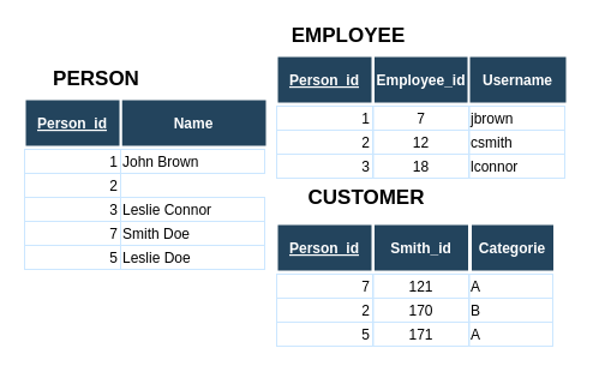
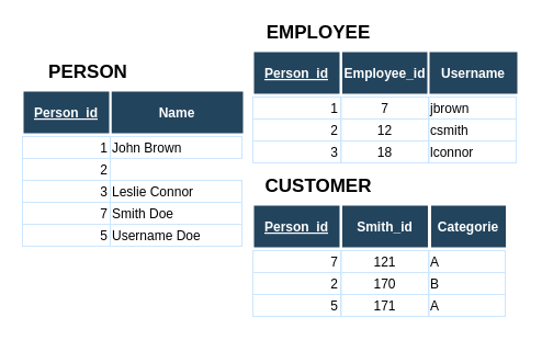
  <mxCell id="0" />
  <mxCell id="1" parent="0" />
  <mxCell id="2" value="7" style="strokeColor=#CCE7FF;fillColor=none;" parent="1" vertex="1"><mxGeometry x="310.5" y="88" width="80.0" height="20" as="geometry" /></mxCell>
  <mxCell id="3" value="12" style="strokeColor=#CCE7FF;fillColor=none;" parent="1" vertex="1"><mxGeometry x="310.5" y="108" width="80.0" height="20" as="geometry" /></mxCell>
  <mxCell id="4" value="18" style="strokeColor=#CCE7FF;fillColor=none;" parent="1" vertex="1"><mxGeometry x="310.5" y="128" width="80.0" height="20" as="geometry" /></mxCell>
  <mxCell id="5" value="Employee_id" style="fillColor=#23445D;strokeColor=#FFFFFF;strokeWidth=2;fontColor=#FFFFFF;fontStyle=1" parent="1" vertex="1"><mxGeometry x="310.5" y="46" width="80.0" height="40.0" as="geometry" /></mxCell>
  <mxCell id="6" value="EMPLOYEE" style="text;html=1;strokeColor=none;fillColor=none;align=center;verticalAlign=middle;whiteSpace=wrap;rounded=0;strokeWidth=3;fontStyle=1;fontSize=17;" parent="1" vertex="1"><mxGeometry x="250" y="20" width="80" height="20" as="geometry" /></mxCell>
  <mxCell id="7" value="1" style="strokeColor=#CCE7FF;fillColor=none;align=right;" parent="1" vertex="1"><mxGeometry x="230" y="88" width="80.0" height="20" as="geometry" /></mxCell>
  <mxCell id="8" value="2" style="strokeColor=#CCE7FF;fillColor=none;align=right;" parent="1" vertex="1"><mxGeometry x="230" y="108" width="80.0" height="20" as="geometry" /></mxCell>
  <mxCell id="9" value="3" style="strokeColor=#CCE7FF;fillColor=none;align=right;" parent="1" vertex="1"><mxGeometry x="230" y="128" width="80.0" height="20" as="geometry" /></mxCell>
  <mxCell id="10" value="Person_id" style="fillColor=#23445D;strokeColor=#FFFFFF;strokeWidth=2;fontColor=#FFFFFF;fontStyle=5" parent="1" vertex="1"><mxGeometry x="230" y="46" width="80.0" height="40.0" as="geometry" /></mxCell>
  <mxCell id="11" value="jbrown" style="align=left;strokeColor=#CCE7FF;fillColor=none;" vertex="1" parent="1"><mxGeometry x="390" y="88" width="80" height="20" as="geometry" /></mxCell>
  <mxCell id="12" value="csmith" style="align=left;strokeColor=#CCE7FF;fillColor=none;" vertex="1" parent="1"><mxGeometry x="390" y="108" width="80" height="20" as="geometry" /></mxCell>
  <mxCell id="13" value="lconnor" style="align=left;strokeColor=#CCE7FF;fillColor=none;" vertex="1" parent="1"><mxGeometry x="390" y="128" width="80" height="20" as="geometry" /></mxCell>
  <mxCell id="14" value="Username" style="fillColor=#23445D;strokeColor=#FFFFFF;strokeWidth=2;fontColor=#FFFFFF;fontStyle=1" vertex="1" parent="1"><mxGeometry x="390" y="46" width="82" height="40" as="geometry" /></mxCell>
  <mxCell id="15" value="121" style="strokeColor=#CCE7FF;fillColor=none;" vertex="1" parent="1"><mxGeometry x="310.5" y="228" width="80.0" height="20" as="geometry" /></mxCell>
  <mxCell id="16" value="170" style="strokeColor=#CCE7FF;fillColor=none;" vertex="1" parent="1"><mxGeometry x="310.5" y="248" width="80.0" height="20" as="geometry" /></mxCell>
  <mxCell id="17" value="171" style="strokeColor=#CCE7FF;fillColor=none;" vertex="1" parent="1"><mxGeometry x="310.5" y="268" width="80.0" height="20" as="geometry" /></mxCell>
  <mxCell id="18" value="Smith_id" style="fillColor=#23445D;strokeColor=#FFFFFF;strokeWidth=2;fontColor=#FFFFFF;fontStyle=1" vertex="1" parent="1"><mxGeometry x="310.5" y="186" width="80.0" height="40.0" as="geometry" /></mxCell>
- <mxCell id="19" value="CUSTOMER" style="text;html=1;strokeColor=none;fillColor=none;align=center;verticalAlign=middle;whiteSpace=wrap;rounded=0;strokeWidth=3;fontStyle=1;fontSize=17;" vertex="1" parent="1"><mxGeometry x="265" y="155" width="80" height="20" as="geometry" /></mxCell>
+ <mxCell id="19" value="CUSTOMER" style="text;html=1;strokeColor=none;fillColor=none;align=center;verticalAlign=middle;whiteSpace=wrap;rounded=0;strokeWidth=3;fontStyle=1;fontSize=17;" vertex="1" parent="1"><mxGeometry x="250" y="160" width="80" height="20" as="geometry" /></mxCell>
  <mxCell id="20" value="7" style="strokeColor=#CCE7FF;fillColor=none;align=right;" vertex="1" parent="1"><mxGeometry x="230" y="228" width="80.0" height="20" as="geometry" /></mxCell>
  <mxCell id="21" value="2" style="strokeColor=#CCE7FF;fillColor=none;align=right;" vertex="1" parent="1"><mxGeometry x="230" y="248" width="80.0" height="20" as="geometry" /></mxCell>
  <mxCell id="22" value="5" style="strokeColor=#CCE7FF;fillColor=none;align=right;" vertex="1" parent="1"><mxGeometry x="230" y="268" width="80.0" height="20" as="geometry" /></mxCell>
  <mxCell id="23" value="Person_id" style="fillColor=#23445D;strokeColor=#FFFFFF;strokeWidth=2;fontColor=#FFFFFF;fontStyle=5" vertex="1" parent="1"><mxGeometry x="230" y="186" width="80.0" height="40.0" as="geometry" /></mxCell>
  <mxCell id="24" value="A" style="align=left;strokeColor=#CCE7FF;fillColor=none;" vertex="1" parent="1"><mxGeometry x="390" y="228" width="70" height="20" as="geometry" /></mxCell>
  <mxCell id="25" value="B" style="align=left;strokeColor=#CCE7FF;fillColor=none;" vertex="1" parent="1"><mxGeometry x="390" y="248" width="70" height="20" as="geometry" /></mxCell>
  <mxCell id="26" value="A" style="align=left;strokeColor=#CCE7FF;fillColor=none;" vertex="1" parent="1"><mxGeometry x="390" y="268" width="70" height="20" as="geometry" /></mxCell>
  <mxCell id="27" value="Categorie" style="fillColor=#23445D;strokeColor=#FFFFFF;strokeWidth=2;fontColor=#FFFFFF;fontStyle=1" vertex="1" parent="1"><mxGeometry x="391.5" y="186" width="70" height="40" as="geometry" /></mxCell>
  <mxCell id="28" value="John Brown" style="align=left;strokeColor=#CCE7FF;fillColor=none;" vertex="1" parent="1"><mxGeometry x="100" y="124" width="120" height="20" as="geometry" /></mxCell>
  <mxCell id="29" value="Leslie Connor" style="align=left;strokeColor=#CCE7FF;fillColor=none;" vertex="1" parent="1"><mxGeometry x="100" y="164" width="120" height="20" as="geometry" /></mxCell>
  <mxCell id="30" value="Name" style="fillColor=#23445D;strokeColor=#FFFFFF;strokeWidth=2;fontColor=#FFFFFF;fontStyle=1" vertex="1" parent="1"><mxGeometry x="100" y="82" width="122" height="40" as="geometry" /></mxCell>
  <mxCell id="31" value="PERSON" style="text;html=1;strokeColor=none;fillColor=none;align=center;verticalAlign=middle;whiteSpace=wrap;rounded=0;strokeWidth=3;fontStyle=1;fontSize=17;" vertex="1" parent="1"><mxGeometry x="40" y="56" width="80" height="20" as="geometry" /></mxCell>
  <mxCell id="32" value="1" style="strokeColor=#CCE7FF;fillColor=none;align=right;" vertex="1" parent="1"><mxGeometry x="20" y="124" width="80.0" height="20" as="geometry" /></mxCell>
  <mxCell id="33" value="2" style="strokeColor=#CCE7FF;fillColor=none;align=right;" vertex="1" parent="1"><mxGeometry x="20" y="144" width="80.0" height="20" as="geometry" /></mxCell>
  <mxCell id="34" value="3" style="strokeColor=#CCE7FF;fillColor=none;align=right;" vertex="1" parent="1"><mxGeometry x="20" y="164" width="80.0" height="20" as="geometry" /></mxCell>
  <mxCell id="35" value="Person_id" style="fillColor=#23445D;strokeColor=#FFFFFF;strokeWidth=2;fontColor=#FFFFFF;fontStyle=5" vertex="1" parent="1"><mxGeometry x="20" y="82" width="80.0" height="40.0" as="geometry" /></mxCell>
  <mxCell id="36" value="Smith Doe" style="align=left;strokeColor=#CCE7FF;fillColor=none;" vertex="1" parent="1"><mxGeometry x="100" y="184" width="120" height="20" as="geometry" /></mxCell>
- <mxCell id="37" value="Leslie Doe" style="align=left;strokeColor=#CCE7FF;fillColor=none;" vertex="1" parent="1"><mxGeometry x="100" y="204" width="120" height="20" as="geometry" /></mxCell>
+ <mxCell id="37" value="Username Doe" style="align=left;strokeColor=#CCE7FF;fillColor=none;" vertex="1" parent="1"><mxGeometry x="100" y="204" width="120" height="20" as="geometry" /></mxCell>
  <mxCell id="38" value="7" style="strokeColor=#CCE7FF;fillColor=none;align=right;" vertex="1" parent="1"><mxGeometry x="20" y="184" width="80.0" height="20" as="geometry" /></mxCell>
  <mxCell id="39" value="5" style="strokeColor=#CCE7FF;fillColor=none;align=right;" vertex="1" parent="1"><mxGeometry x="20" y="204" width="80.0" height="20" as="geometry" /></mxCell>
